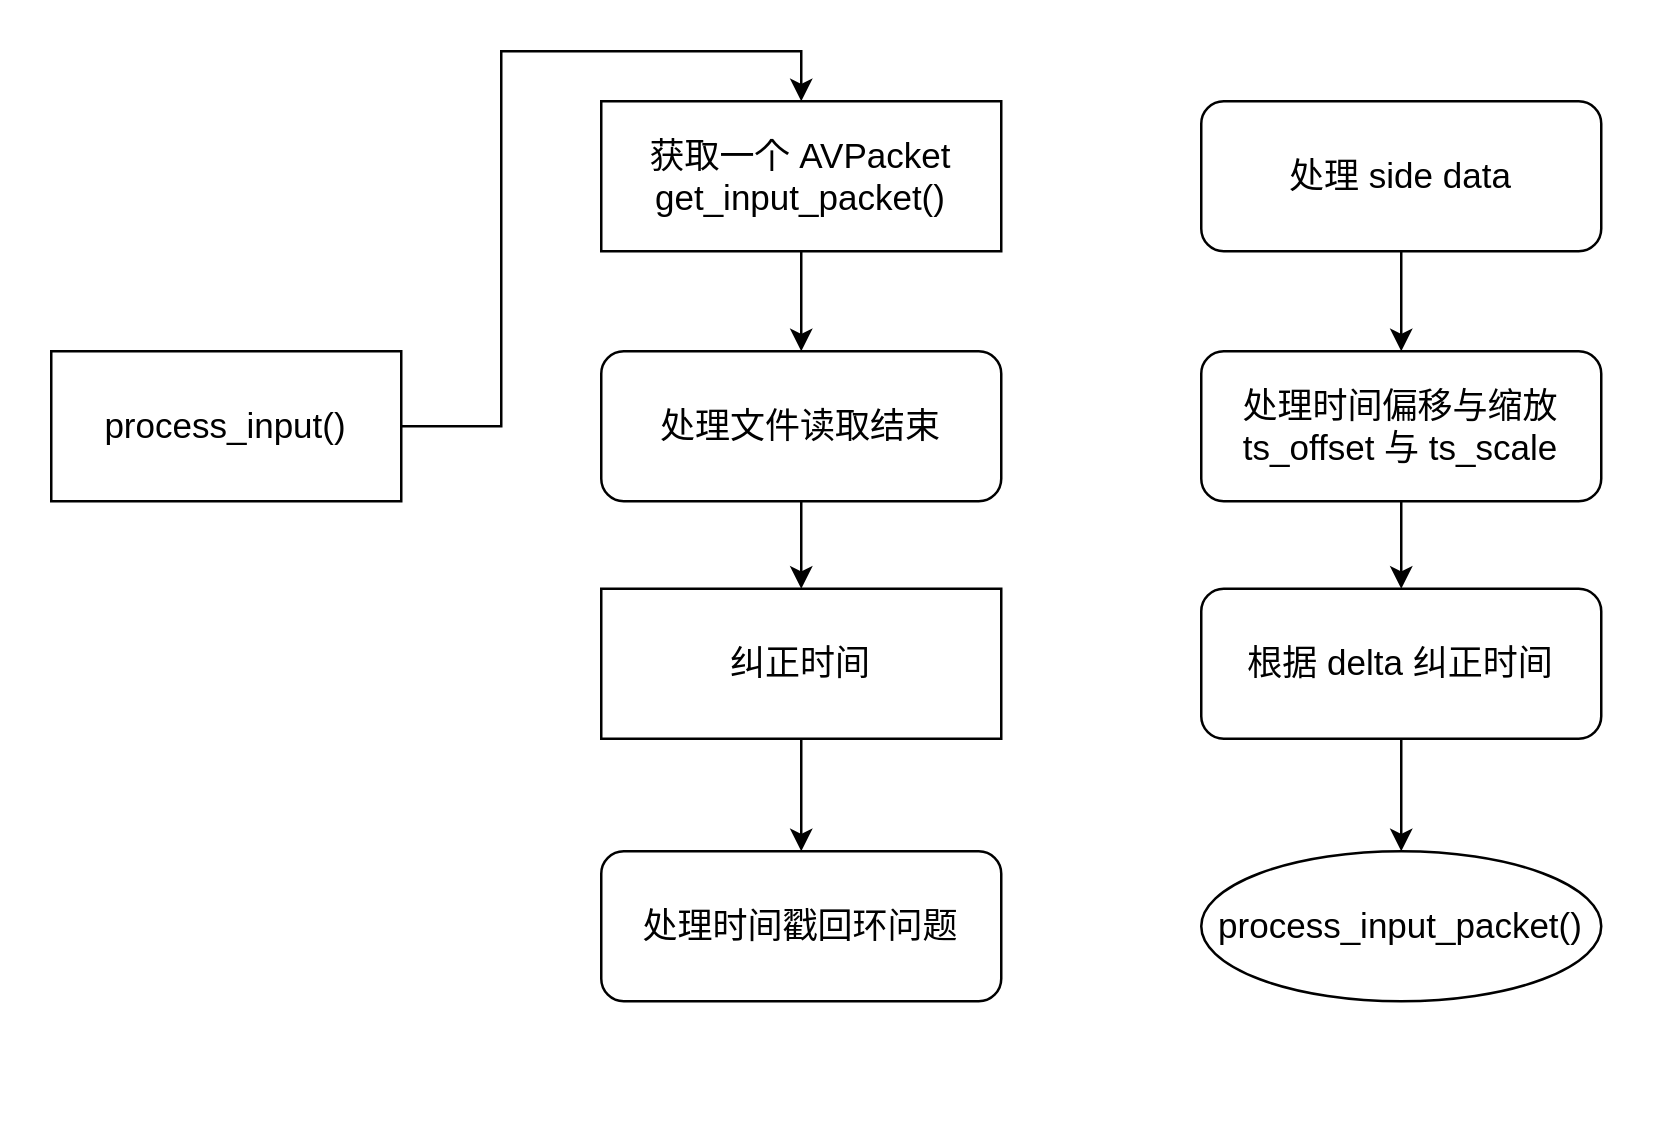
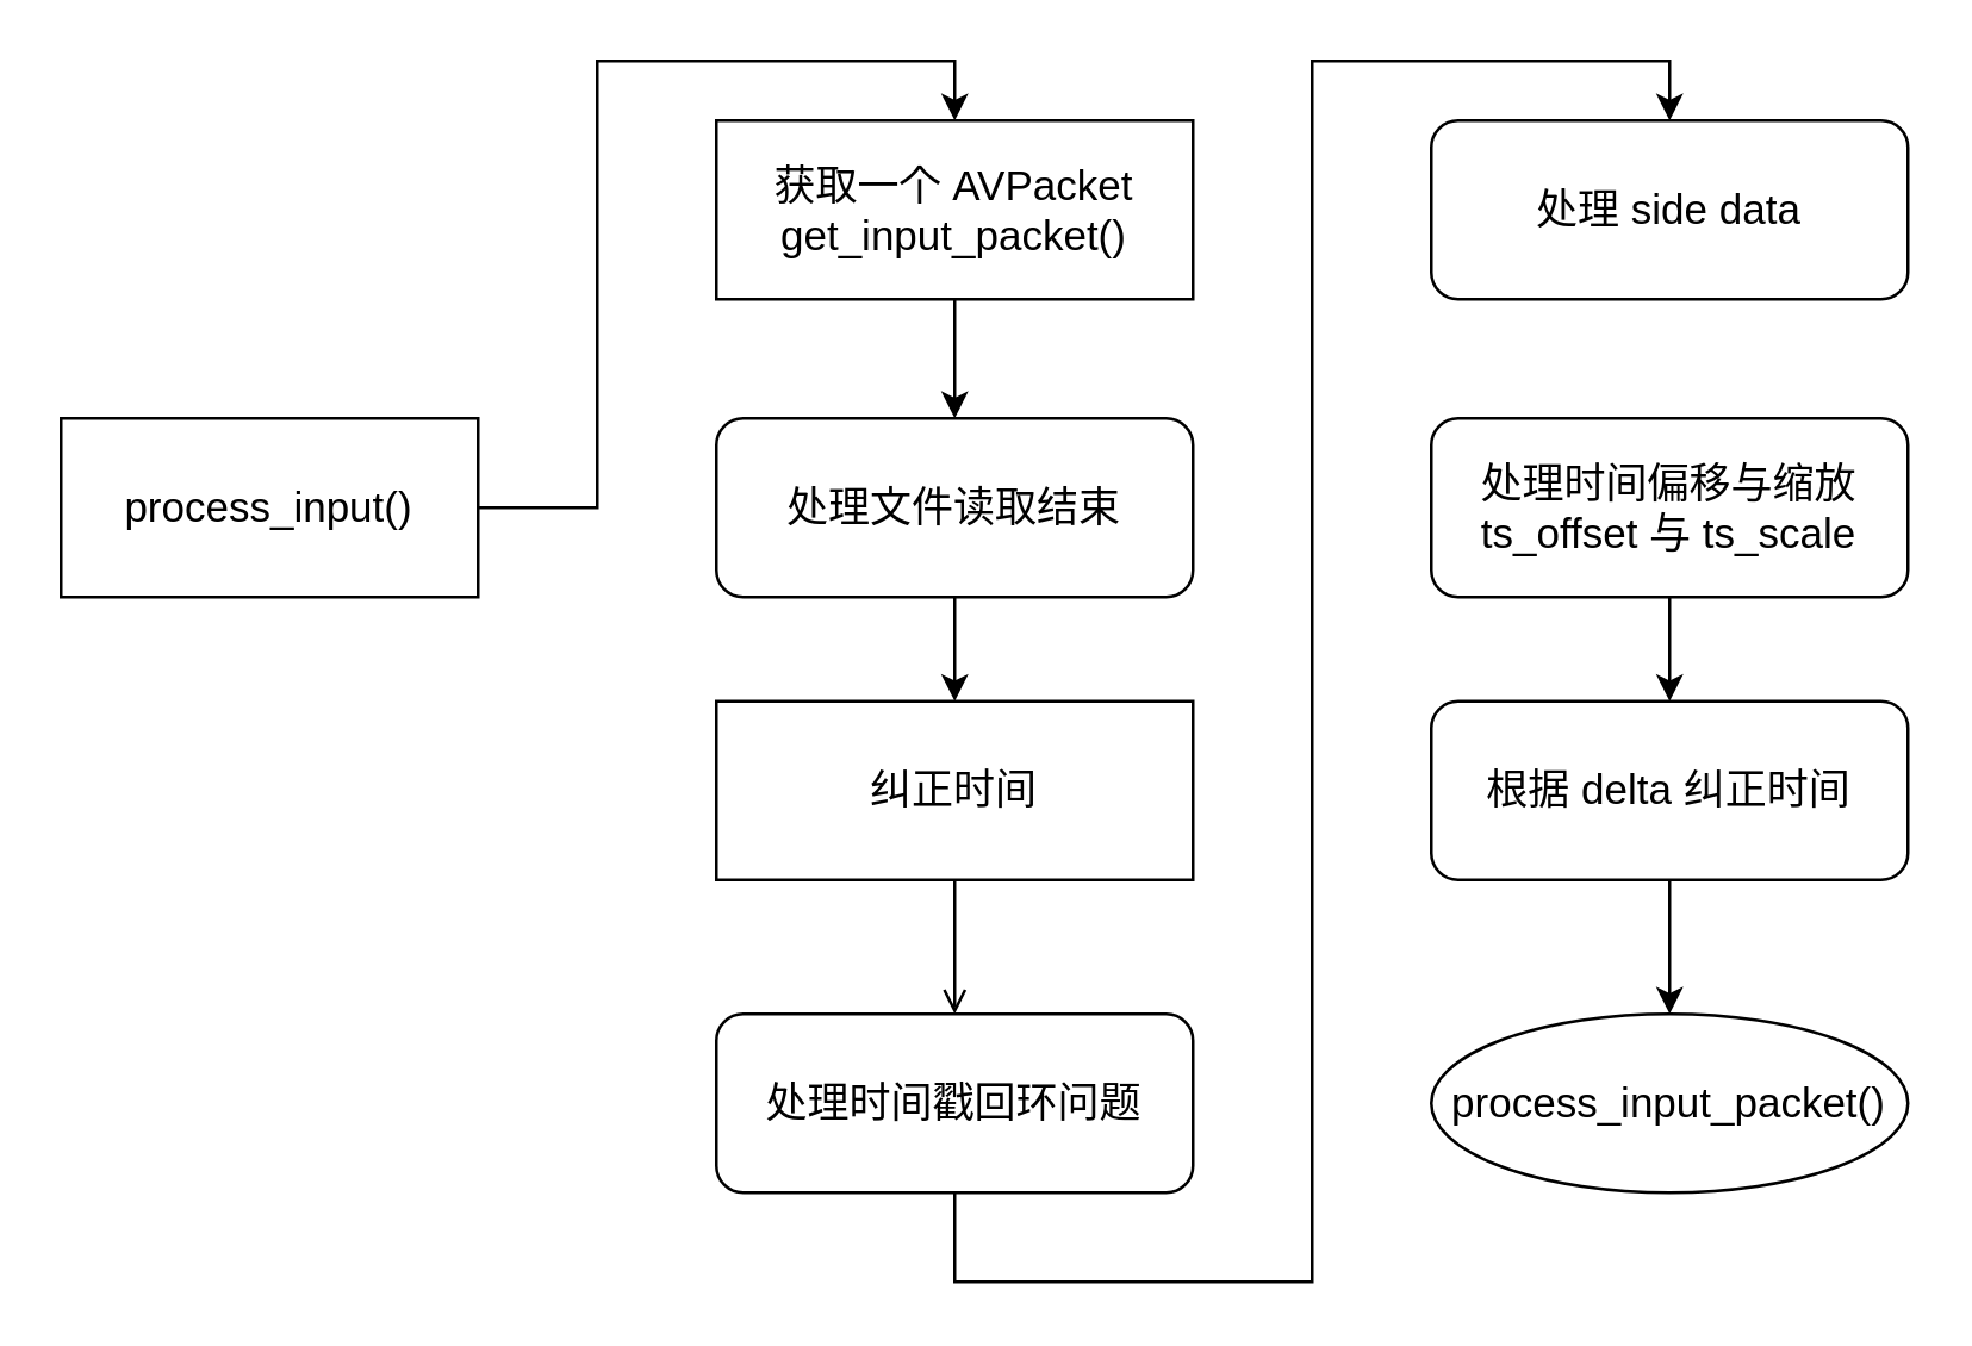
  <mxCell id="0" />
  <mxCell id="1" parent="0" />
  <mxCell id="2" style="edgeStyle=orthogonalEdgeStyle;rounded=0;orthogonalLoop=1;jettySize=auto;html=1;entryX=0.5;entryY=0;entryDx=0;entryDy=0;" edge="1" parent="1" source="3" target="5"><mxGeometry relative="1" as="geometry" /></mxCell>
  <mxCell id="3" value="process_input()" style="rounded=0;whiteSpace=wrap;html=1;fontSize=14;fillColor=#FFFFFF;strokeColor=#000000;" parent="1" vertex="1"><mxGeometry x="20" y="140" width="140" height="60" as="geometry" /></mxCell>
  <mxCell id="4" style="edgeStyle=orthogonalEdgeStyle;rounded=0;orthogonalLoop=1;jettySize=auto;html=1;" edge="1" parent="1" source="5" target="7"><mxGeometry relative="1" as="geometry" /></mxCell>
  <mxCell id="5" value="获取一个 AVPacket&lt;br&gt;get_input_packet()" style="rounded=0;whiteSpace=wrap;html=1;fontSize=14;fillColor=#FFFFFF;strokeColor=#000000;" vertex="1" parent="1"><mxGeometry x="240" y="40" width="160" height="60" as="geometry" /></mxCell>
  <mxCell id="6" style="edgeStyle=orthogonalEdgeStyle;rounded=0;orthogonalLoop=1;jettySize=auto;html=1;" edge="1" parent="1" source="7" target="9"><mxGeometry relative="1" as="geometry" /></mxCell>
  <mxCell id="7" value="处理文件读取结束" style="rounded=1;whiteSpace=wrap;html=1;fontSize=14;fillColor=#FFFFFF;strokeColor=#000000;" vertex="1" parent="1"><mxGeometry x="240" y="140" width="160" height="60" as="geometry" /></mxCell>
- <mxCell id="8" style="edgeStyle=orthogonalEdgeStyle;rounded=0;orthogonalLoop=1;jettySize=auto;html=1;" edge="1" parent="1" source="9" target="11"><mxGeometry relative="1" as="geometry" /></mxCell>
+ <mxCell id="8" style="edgeStyle=orthogonalEdgeStyle;rounded=0;orthogonalLoop=1;jettySize=auto;html=1;endArrow=open;" edge="1" parent="1" source="9" target="11"><mxGeometry relative="1" as="geometry" /></mxCell>
  <mxCell id="9" value="纠正时间" style="rounded=0;whiteSpace=wrap;html=1;fontSize=14;fillColor=#FFFFFF;strokeColor=#000000;" vertex="1" parent="1"><mxGeometry x="240" y="235" width="160" height="60" as="geometry" /></mxCell>
+ <mxCell id="10" style="edgeStyle=orthogonalEdgeStyle;rounded=0;orthogonalLoop=1;jettySize=auto;html=1;entryX=0.5;entryY=0;entryDx=0;entryDy=0;" edge="1" parent="1" source="11" target="13"><mxGeometry relative="1" as="geometry"><Array as="points"><mxPoint x="320" y="430" /><mxPoint x="440" y="430" /><mxPoint x="440" y="20" /><mxPoint x="560" y="20" /></Array></mxGeometry></mxCell>
  <mxCell id="11" value="处理时间戳回环问题" style="rounded=1;whiteSpace=wrap;html=1;fontSize=14;fillColor=#FFFFFF;strokeColor=#000000;" vertex="1" parent="1"><mxGeometry x="240" y="340" width="160" height="60" as="geometry" /></mxCell>
- <mxCell id="12" style="edgeStyle=orthogonalEdgeStyle;rounded=0;orthogonalLoop=1;jettySize=auto;html=1;" edge="1" parent="1" source="13" target="15"><mxGeometry relative="1" as="geometry" /></mxCell>
  <mxCell id="13" value="处理 side data" style="rounded=1;whiteSpace=wrap;html=1;fontSize=14;fillColor=#FFFFFF;strokeColor=#000000;" vertex="1" parent="1"><mxGeometry x="480" y="40" width="160" height="60" as="geometry" /></mxCell>
  <mxCell id="14" style="edgeStyle=orthogonalEdgeStyle;rounded=0;orthogonalLoop=1;jettySize=auto;html=1;" edge="1" parent="1" source="15" target="17"><mxGeometry relative="1" as="geometry" /></mxCell>
  <mxCell id="15" value="处理时间偏移与缩放&lt;br&gt;ts_offset 与 ts_scale" style="rounded=1;whiteSpace=wrap;html=1;fontSize=14;fillColor=#FFFFFF;strokeColor=#000000;" vertex="1" parent="1"><mxGeometry x="480" y="140" width="160" height="60" as="geometry" /></mxCell>
  <mxCell id="16" style="edgeStyle=orthogonalEdgeStyle;rounded=0;orthogonalLoop=1;jettySize=auto;html=1;" edge="1" parent="1" source="17" target="18"><mxGeometry relative="1" as="geometry" /></mxCell>
  <mxCell id="17" value="根据 delta 纠正时间" style="rounded=1;whiteSpace=wrap;html=1;fontSize=14;fillColor=#FFFFFF;strokeColor=#000000;" vertex="1" parent="1"><mxGeometry x="480" y="235" width="160" height="60" as="geometry" /></mxCell>
  <mxCell id="18" value="process_input_packet()" style="ellipse;whiteSpace=wrap;html=1;fontSize=14;fillColor=#FFFFFF;strokeColor=#000000;" vertex="1" parent="1"><mxGeometry x="480" y="340" width="160" height="60" as="geometry" /></mxCell>
